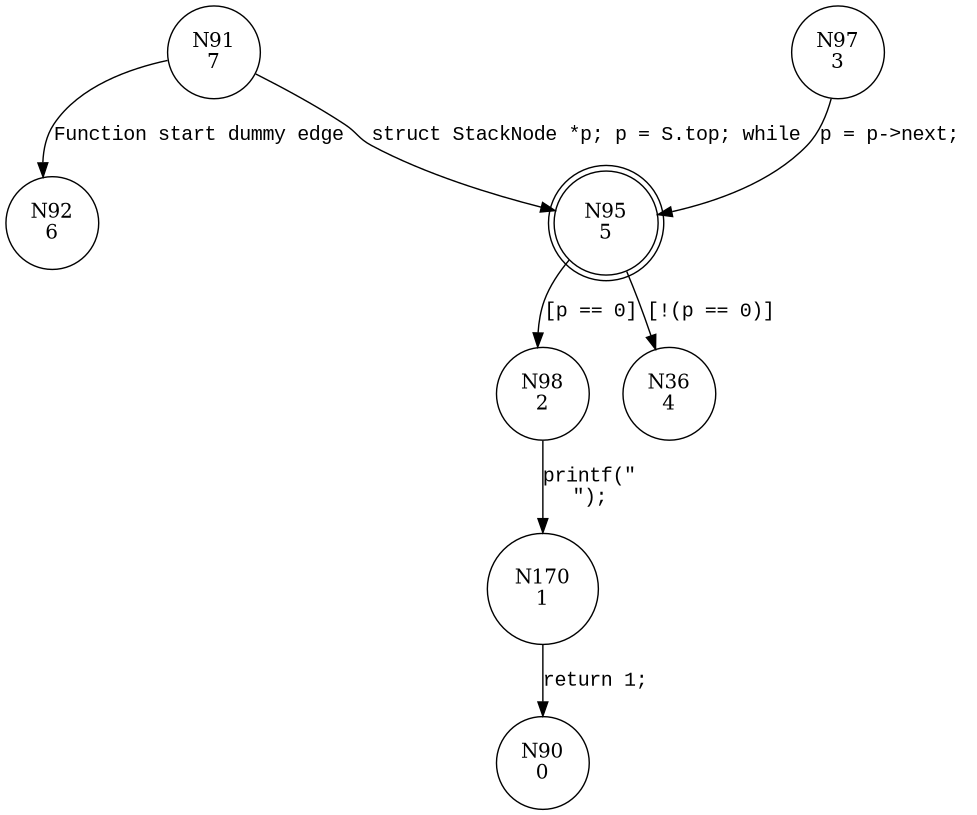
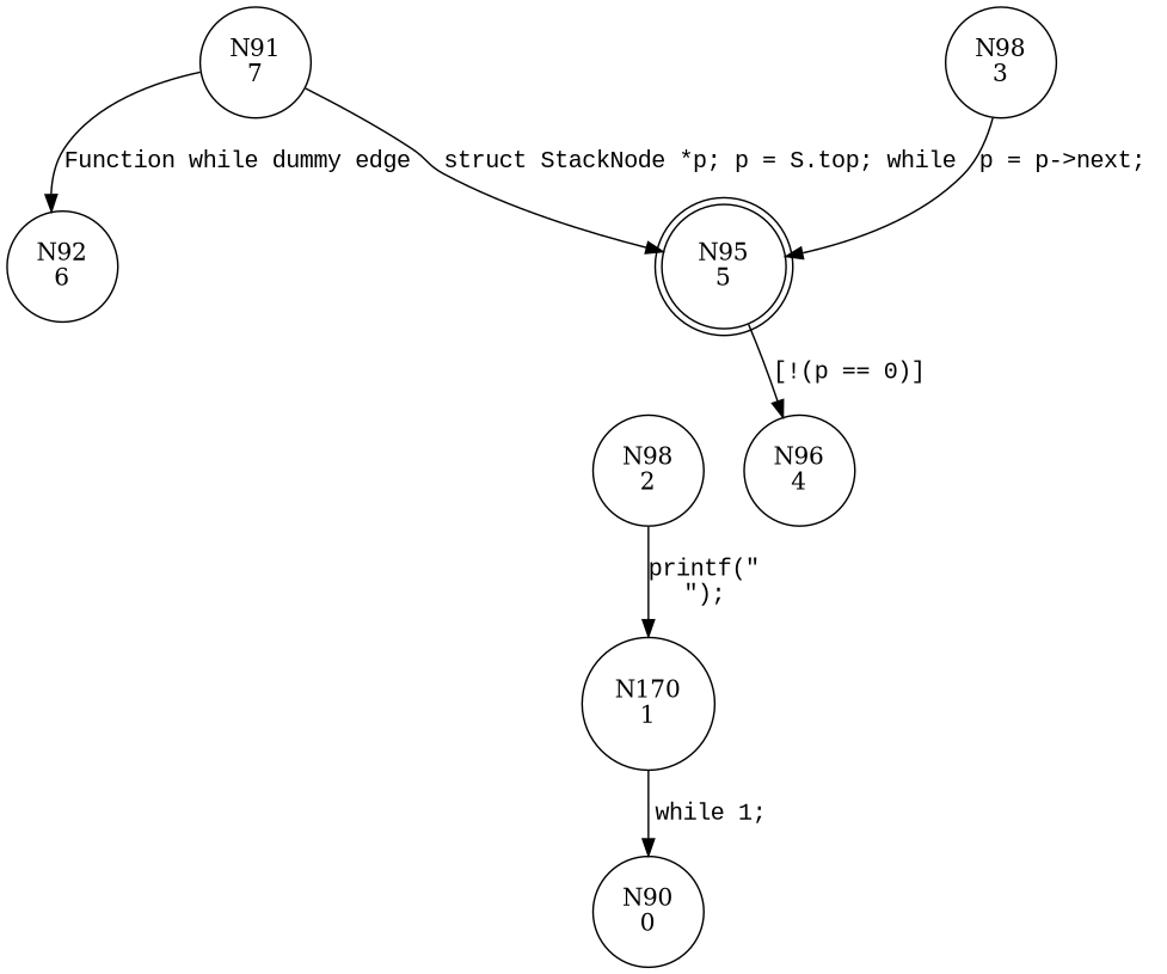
  digraph {
    node [shape=circle]
    edge [fontname="Courier New"]
    n1 [label="N91\n7"]
    n2 [label="N92\n6"]
    n3 [label="N95\n5" shape=doublecircle]
    n4 [label="N98\n2"]
-   n5 [label="N36\n4"]
+   n5 [label="N96\n4"]
    n6 [label="N170\n1"]
    n7 [label="N90\n0"]
-   n8 [label="N97\n3"]
-   n1 -> n2 [label="Function start dummy edge"]
+   n8 [label="N98\n3"]
+   n1 -> n2 [label="Function while dummy edge"]
    n1 -> n3 [label="struct StackNode *p; p = S.top; while"]
-   n3 -> n4 [label="[p == 0]"]
    n3 -> n5 [label="[!(p == 0)]"]
    n4 -> n6 [label="printf(\"\n\");"]
-   n6 -> n7 [label="return 1;"]
+   n6 -> n7 [label="while 1;"]
    n8 -> n3 [label="p = p->next; "]
  }
